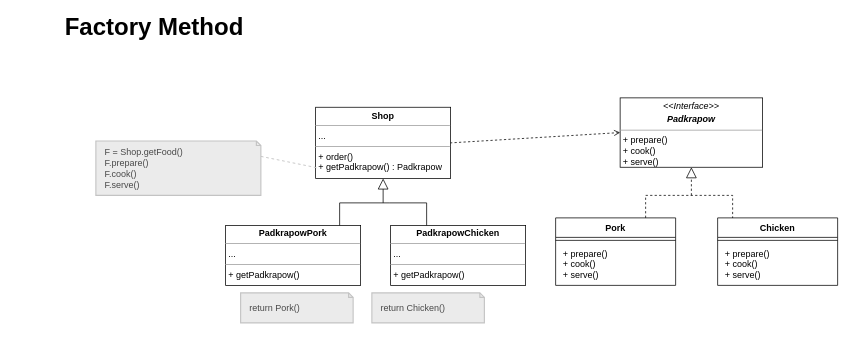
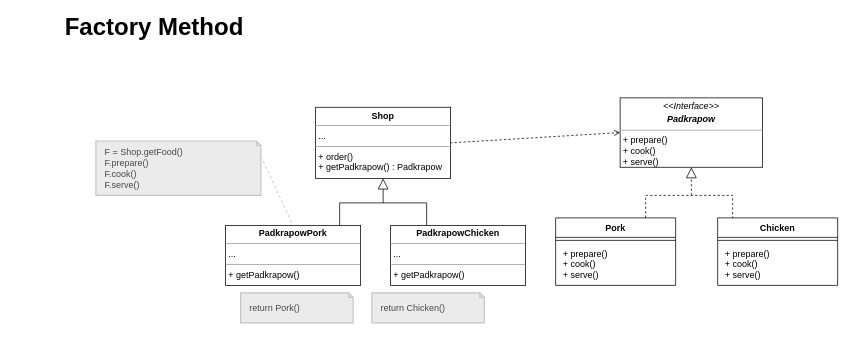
  <mxCell id="0" />
  <mxCell id="1" parent="0" />
  <mxCell id="2" value="&lt;p style=&quot;margin:0px;margin-top:4px;text-align:center;&quot;&gt;&lt;i&gt;&amp;lt;&amp;lt;Interface&amp;gt;&amp;gt;&lt;/i&gt;&lt;br&gt;&lt;/p&gt;&lt;p style=&quot;margin:0px;margin-top:4px;text-align:center;&quot;&gt;&lt;b&gt;&lt;i&gt;Padkrapow&lt;/i&gt;&lt;/b&gt;&lt;/p&gt;&lt;hr size=&quot;1&quot;&gt;&lt;p style=&quot;margin:0px;margin-left:4px;&quot;&gt;+ prepare()&lt;br&gt;&lt;/p&gt;&lt;p style=&quot;margin:0px;margin-left:4px;&quot;&gt;+ cook()&lt;/p&gt;&lt;p style=&quot;margin:0px;margin-left:4px;&quot;&gt;+ serve()&lt;/p&gt;" style="verticalAlign=top;align=left;overflow=fill;fontSize=12;fontFamily=Helvetica;html=1;whiteSpace=wrap;" parent="1" vertex="1"><mxGeometry x="826" y="130" width="190" height="92.5" as="geometry" /></mxCell>
  <mxCell id="3" value="Pork" style="swimlane;fontStyle=1;align=center;verticalAlign=top;childLayout=stackLayout;horizontal=1;startSize=26;horizontalStack=0;resizeParent=1;resizeParentMax=0;resizeLast=0;collapsible=1;marginBottom=0;whiteSpace=wrap;html=1;" parent="1" vertex="1"><mxGeometry x="740" y="290" width="160" height="90" as="geometry" /></mxCell>
  <mxCell id="4" value="" style="line;strokeWidth=1;fillColor=none;align=left;verticalAlign=middle;spacingTop=-1;spacingLeft=3;spacingRight=3;rotatable=0;labelPosition=right;points=[];portConstraint=eastwest;strokeColor=inherit;" parent="3" vertex="1"><mxGeometry y="26" width="160" height="8" as="geometry" /></mxCell>
  <mxCell id="5" value="&lt;p style=&quot;border-color: var(--border-color); margin: 0px 0px 0px 4px;&quot;&gt;+ prepare()&lt;br style=&quot;border-color: var(--border-color);&quot;&gt;&lt;/p&gt;&lt;p style=&quot;border-color: var(--border-color); margin: 0px 0px 0px 4px;&quot;&gt;+ cook()&lt;/p&gt;&lt;p style=&quot;border-color: var(--border-color); margin: 0px 0px 0px 4px;&quot;&gt;+ serve()&lt;/p&gt;" style="text;strokeColor=none;fillColor=none;align=left;verticalAlign=top;spacingLeft=4;spacingRight=4;overflow=hidden;rotatable=0;points=[[0,0.5],[1,0.5]];portConstraint=eastwest;whiteSpace=wrap;html=1;" parent="3" vertex="1"><mxGeometry y="34" width="160" height="56" as="geometry" /></mxCell>
  <mxCell id="6" value="Chicken" style="swimlane;fontStyle=1;align=center;verticalAlign=top;childLayout=stackLayout;horizontal=1;startSize=26;horizontalStack=0;resizeParent=1;resizeParentMax=0;resizeLast=0;collapsible=1;marginBottom=0;whiteSpace=wrap;html=1;" parent="1" vertex="1"><mxGeometry x="956" y="290" width="160" height="90" as="geometry" /></mxCell>
  <mxCell id="7" value="" style="line;strokeWidth=1;fillColor=none;align=left;verticalAlign=middle;spacingTop=-1;spacingLeft=3;spacingRight=3;rotatable=0;labelPosition=right;points=[];portConstraint=eastwest;strokeColor=inherit;" parent="6" vertex="1"><mxGeometry y="26" width="160" height="8" as="geometry" /></mxCell>
  <mxCell id="8" value="&lt;p style=&quot;border-color: var(--border-color); margin: 0px 0px 0px 4px;&quot;&gt;+ prepare()&lt;br style=&quot;border-color: var(--border-color);&quot;&gt;&lt;/p&gt;&lt;p style=&quot;border-color: var(--border-color); margin: 0px 0px 0px 4px;&quot;&gt;+ cook()&lt;/p&gt;&lt;p style=&quot;border-color: var(--border-color); margin: 0px 0px 0px 4px;&quot;&gt;+ serve()&lt;/p&gt;" style="text;strokeColor=none;fillColor=none;align=left;verticalAlign=top;spacingLeft=4;spacingRight=4;overflow=hidden;rotatable=0;points=[[0,0.5],[1,0.5]];portConstraint=eastwest;whiteSpace=wrap;html=1;" parent="6" vertex="1"><mxGeometry y="34" width="160" height="56" as="geometry" /></mxCell>
  <mxCell id="9" value="" style="endArrow=none;dashed=1;html=1;rounded=0;exitX=0.75;exitY=0;exitDx=0;exitDy=0;entryX=0.125;entryY=0.002;entryDx=0;entryDy=0;entryPerimeter=0;" parent="1" source="3" target="6" edge="1"><mxGeometry width="50" height="50" relative="1" as="geometry"><mxPoint x="846" y="270" as="sourcePoint" /><mxPoint x="1006" y="270" as="targetPoint" /><Array as="points"><mxPoint x="860" y="260" /><mxPoint x="926" y="260" /><mxPoint x="976" y="260" /></Array></mxGeometry></mxCell>
  <mxCell id="10" value="" style="endArrow=block;dashed=1;endFill=0;endSize=12;html=1;rounded=0;entryX=0.5;entryY=1;entryDx=0;entryDy=0;" parent="1" target="2" edge="1"><mxGeometry width="160" relative="1" as="geometry"><mxPoint x="921" y="260" as="sourcePoint" /><mxPoint x="976" y="280" as="targetPoint" /></mxGeometry></mxCell>
  <mxCell id="11" value="&lt;p style=&quot;margin:0px;margin-top:4px;text-align:center;&quot;&gt;&lt;b&gt;Shop&lt;/b&gt;&lt;/p&gt;&lt;hr size=&quot;1&quot;&gt;&lt;p style=&quot;margin:0px;margin-left:4px;&quot;&gt;...&lt;/p&gt;&lt;hr size=&quot;1&quot;&gt;&lt;p style=&quot;margin:0px;margin-left:4px;&quot;&gt;+ order()&lt;/p&gt;&lt;p style=&quot;margin:0px;margin-left:4px;&quot;&gt;+ getPadkrapow() : Padkrapow&lt;/p&gt;" style="verticalAlign=top;align=left;overflow=fill;fontSize=12;fontFamily=Helvetica;html=1;whiteSpace=wrap;" parent="1" vertex="1"><mxGeometry x="420" y="142.5" width="180" height="95" as="geometry" /></mxCell>
  <mxCell id="12" value="" style="endArrow=none;dashed=1;html=1;rounded=0;startArrow=open;startFill=0;entryX=1;entryY=0.5;entryDx=0;entryDy=0;exitX=0;exitY=0.5;exitDx=0;exitDy=0;" parent="1" source="2" target="11" edge="1"><mxGeometry width="50" height="50" relative="1" as="geometry"><mxPoint x="780" y="280" as="sourcePoint" /><mxPoint x="830" y="230" as="targetPoint" /></mxGeometry></mxCell>
  <mxCell id="13" value="&lt;p style=&quot;margin:0px;margin-top:4px;text-align:center;&quot;&gt;&lt;b&gt;PadkrapowPork&lt;/b&gt;&lt;/p&gt;&lt;hr size=&quot;1&quot;&gt;&lt;p style=&quot;margin:0px;margin-left:4px;&quot;&gt;...&lt;/p&gt;&lt;hr size=&quot;1&quot;&gt;&lt;p style=&quot;margin:0px;margin-left:4px;&quot;&gt;+ getPadkrapow()&lt;/p&gt;" style="verticalAlign=top;align=left;overflow=fill;fontSize=12;fontFamily=Helvetica;html=1;whiteSpace=wrap;" parent="1" vertex="1"><mxGeometry x="300" y="300" width="180" height="80" as="geometry" /></mxCell>
  <mxCell id="14" value="&lt;p style=&quot;margin:0px;margin-top:4px;text-align:center;&quot;&gt;&lt;b&gt;PadkrapowChicken&lt;/b&gt;&lt;/p&gt;&lt;hr size=&quot;1&quot;&gt;&lt;p style=&quot;margin:0px;margin-left:4px;&quot;&gt;...&lt;/p&gt;&lt;hr size=&quot;1&quot;&gt;&lt;p style=&quot;margin:0px;margin-left:4px;&quot;&gt;+ getPadkrapow()&lt;/p&gt;" style="verticalAlign=top;align=left;overflow=fill;fontSize=12;fontFamily=Helvetica;html=1;whiteSpace=wrap;" parent="1" vertex="1"><mxGeometry x="520" y="300" width="180" height="80" as="geometry" /></mxCell>
  <mxCell id="15" value="" style="endArrow=block;endFill=0;endSize=12;html=1;rounded=0;entryX=0.5;entryY=1;entryDx=0;entryDy=0;" parent="1" target="11" edge="1"><mxGeometry width="160" relative="1" as="geometry"><mxPoint x="510" y="270" as="sourcePoint" /><mxPoint x="985" y="240" as="targetPoint" /></mxGeometry></mxCell>
  <mxCell id="16" value="" style="endArrow=none;html=1;rounded=0;exitX=0.75;exitY=0;exitDx=0;exitDy=0;entryX=0.125;entryY=0.002;entryDx=0;entryDy=0;entryPerimeter=0;" parent="1" edge="1"><mxGeometry width="50" height="50" relative="1" as="geometry"><mxPoint x="452" y="300" as="sourcePoint" /><mxPoint x="568" y="300" as="targetPoint" /><Array as="points"><mxPoint x="452" y="270" /><mxPoint x="518" y="270" /><mxPoint x="568" y="270" /></Array></mxGeometry></mxCell>
- <mxCell id="17" style="rounded=0;orthogonalLoop=1;jettySize=auto;html=1;startArrow=none;startFill=1;startSize=3;jumpStyle=none;endArrow=none;endFill=0;anchorPointDirection=0;bendable=0;editable=1;movable=1;resizable=1;rotatable=1;deletable=1;locked=0;connectable=1;backgroundOutline=0;snapToPoint=1;flowAnimation=0;strokeColor=#C3C3C3;dashed=1;shadow=0;strokeWidth=1.2;exitX=0;exitY=0;exitDx=220;exitDy=20.5;exitPerimeter=0;entryX=0.007;entryY=0.848;entryDx=0;entryDy=0;entryPerimeter=0;" parent="1" source="18" target="11" edge="1"><mxGeometry relative="1" as="geometry"><mxPoint x="330" y="220" as="sourcePoint" /><mxPoint x="380" y="220" as="targetPoint" /></mxGeometry></mxCell>
+ <mxCell id="17" style="rounded=0;orthogonalLoop=1;jettySize=auto;html=1;startArrow=none;startFill=1;startSize=3;jumpStyle=none;endArrow=none;endFill=0;anchorPointDirection=0;bendable=0;editable=1;movable=1;resizable=1;rotatable=1;deletable=1;locked=0;connectable=1;backgroundOutline=0;snapToPoint=1;flowAnimation=0;strokeColor=#C3C3C3;dashed=1;shadow=0;strokeWidth=1.2;exitX=0;exitY=0;exitDx=220;exitDy=20.5;exitPerimeter=0;" parent="1" source="18" target="13" edge="1"><mxGeometry relative="1" as="geometry"><mxPoint x="330" y="220" as="sourcePoint" /><mxPoint x="380" y="220" as="targetPoint" /></mxGeometry></mxCell>
  <mxCell id="18" value="&lt;font color=&quot;#494949&quot;&gt;F = Shop.getFood()&lt;br&gt;F.prepare()&lt;br&gt;F.cook()&lt;br&gt;F.serve()&lt;br&gt;&lt;/font&gt;" style="shape=note;size=6;align=left;spacingLeft=10;html=1;whiteSpace=wrap;strokeWidth=1.5;strokeColor=#C3C3C3;gradientColor=none;fillColor=#EBEBEB;" parent="1" vertex="1"><mxGeometry x="127" y="187.5" width="220" height="72.5" as="geometry" /></mxCell>
  <mxCell id="19" value="&lt;font color=&quot;#494949&quot;&gt;return Pork()&lt;/font&gt;" style="shape=note;size=6;align=left;spacingLeft=10;html=1;whiteSpace=wrap;strokeWidth=1.5;strokeColor=#C3C3C3;gradientColor=none;fillColor=#EBEBEB;" parent="1" vertex="1"><mxGeometry x="320" y="390" width="150" height="40" as="geometry" /></mxCell>
  <mxCell id="20" value="&lt;font color=&quot;#494949&quot;&gt;return Chicken()&lt;/font&gt;" style="shape=note;size=6;align=left;spacingLeft=10;html=1;whiteSpace=wrap;strokeWidth=1.5;strokeColor=#C3C3C3;gradientColor=none;fillColor=#EBEBEB;" parent="1" vertex="1"><mxGeometry x="495" y="390" width="150" height="40" as="geometry" /></mxCell>
  <mxCell id="21" value="&lt;font size=&quot;1&quot; style=&quot;&quot;&gt;&lt;b style=&quot;font-size: 32px;&quot;&gt;Factory Method&lt;/b&gt;&lt;/font&gt;" style="text;html=1;strokeColor=none;fillColor=none;align=center;verticalAlign=middle;whiteSpace=wrap;rounded=0;" parent="1" vertex="1"><mxGeometry x="20" y="20" width="370" height="30" as="geometry" /></mxCell>
